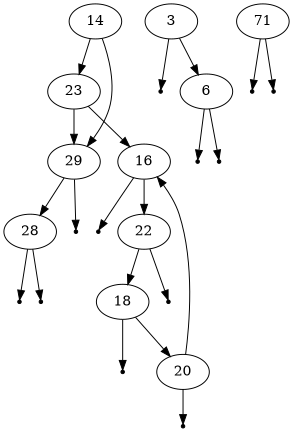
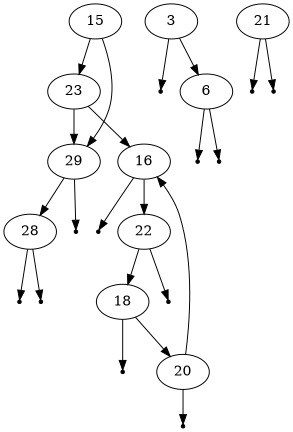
  digraph {
    ordering=out
    node [shape=point]
-   15 [label=14 shape=""]
+   15 [shape=""]
    23 [shape=""]
    29 [shape=""]
    3 [shape=""]
    null0
    6 [shape=""]
    16 [shape=""]
    null1
    null2
    null3
    22 [shape=""]
    28 [shape=""]
    null11
    18 [shape=""]
    null8
    null4
    20 [shape=""]
    null5
-   21 [label=71 shape=""]
+   21 [shape=""]
    null6
    null7
    null9
    null10
    15 -> 23
    15 -> 29
    23 -> 29
    23 -> 16
    29 -> 28
    29 -> null11
    3 -> null0
    3 -> 6
    6 -> null1
    6 -> null2
    16 -> null3
    16 -> 22
    22 -> 18
    22 -> null8
    28 -> null9
    28 -> null10
    18 -> null4
    18 -> 20
    20 -> 16
    20 -> null5
    21 -> null6
    21 -> null7
  }
